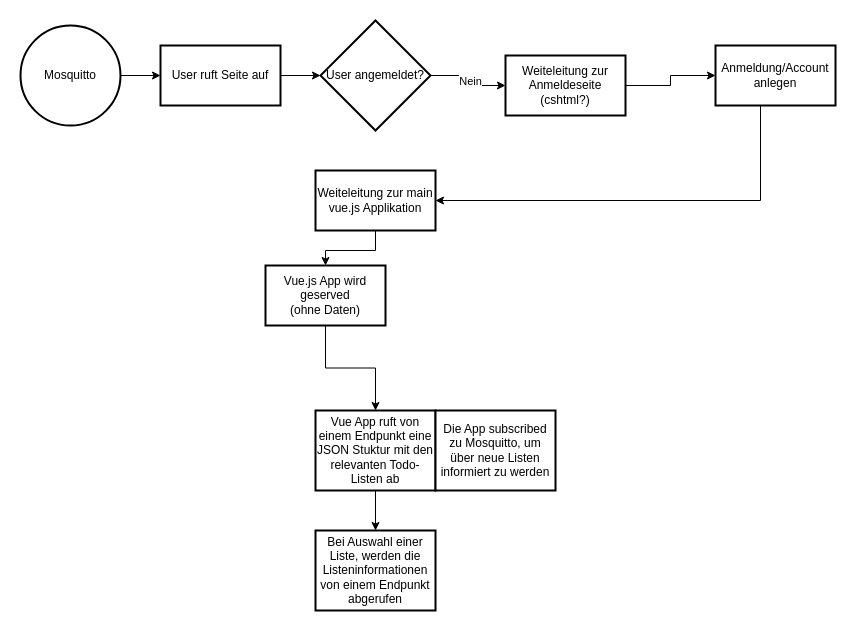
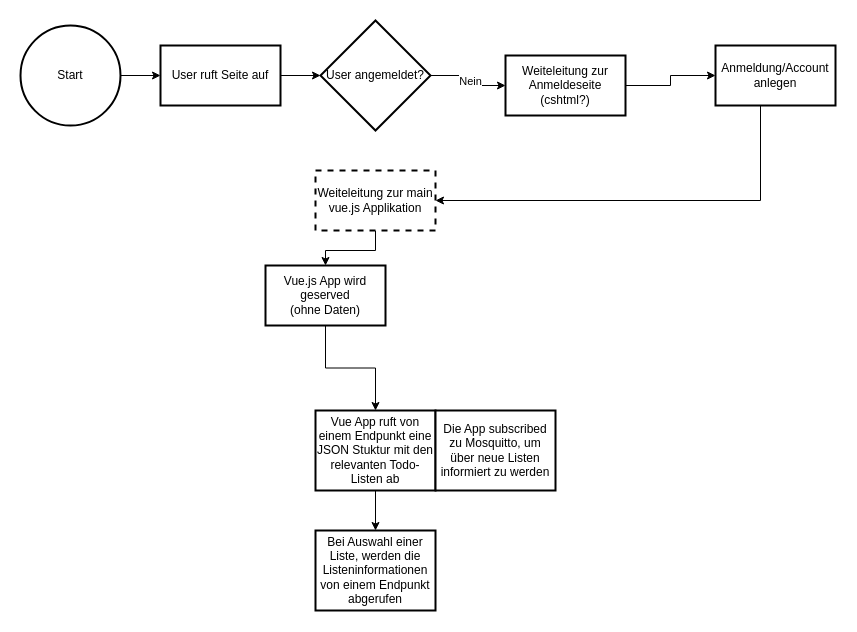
  <mxCell id="0" />
  <mxCell id="1" parent="0" />
  <mxCell id="2" value="" style="edgeStyle=orthogonalEdgeStyle;rounded=0;orthogonalLoop=1;jettySize=auto;html=1;" edge="1" parent="1" source="3" target="5"><mxGeometry relative="1" as="geometry" /></mxCell>
- <mxCell id="3" value="Mosquitto" style="strokeWidth=2;html=1;shape=mxgraph.flowchart.start_2;whiteSpace=wrap;" vertex="1" parent="1"><mxGeometry x="20" y="25" width="100" height="100" as="geometry" /></mxCell>
+ <mxCell id="3" value="Start" style="strokeWidth=2;html=1;shape=mxgraph.flowchart.start_2;whiteSpace=wrap;" vertex="1" parent="1"><mxGeometry x="20" y="25" width="100" height="100" as="geometry" /></mxCell>
  <mxCell id="4" value="" style="edgeStyle=orthogonalEdgeStyle;rounded=0;orthogonalLoop=1;jettySize=auto;html=1;" edge="1" parent="1" source="5" target="8"><mxGeometry relative="1" as="geometry" /></mxCell>
  <mxCell id="5" value="User ruft Seite auf" style="whiteSpace=wrap;html=1;strokeWidth=2;" vertex="1" parent="1"><mxGeometry x="160" y="45" width="120" height="60" as="geometry" /></mxCell>
  <mxCell id="6" value="" style="edgeStyle=orthogonalEdgeStyle;rounded=0;orthogonalLoop=1;jettySize=auto;html=1;" edge="1" parent="1" source="8" target="10"><mxGeometry relative="1" as="geometry" /></mxCell>
  <mxCell id="7" value="Nein" style="edgeLabel;html=1;align=center;verticalAlign=middle;resizable=0;points=[];" vertex="1" connectable="0" parent="6"><mxGeometry x="0.013" y="2" relative="1" as="geometry"><mxPoint as="offset" /></mxGeometry></mxCell>
  <mxCell id="8" value="User angemeldet?" style="rhombus;whiteSpace=wrap;html=1;strokeWidth=2;" vertex="1" parent="1"><mxGeometry x="320" y="20" width="110" height="110" as="geometry" /></mxCell>
  <mxCell id="9" value="" style="edgeStyle=orthogonalEdgeStyle;rounded=0;orthogonalLoop=1;jettySize=auto;html=1;" edge="1" parent="1" source="10" target="18"><mxGeometry relative="1" as="geometry" /></mxCell>
  <mxCell id="10" value="Weiteleitung zur Anmeldeseite (cshtml?)" style="whiteSpace=wrap;html=1;strokeWidth=2;" vertex="1" parent="1"><mxGeometry x="505" y="55" width="120" height="60" as="geometry" /></mxCell>
  <mxCell id="11" value="" style="edgeStyle=orthogonalEdgeStyle;rounded=0;orthogonalLoop=1;jettySize=auto;html=1;" edge="1" parent="1" source="12" target="14"><mxGeometry relative="1" as="geometry" /></mxCell>
- <mxCell id="12" value="Weiteleitung zur main vue.js Applikation" style="whiteSpace=wrap;html=1;strokeWidth=2;" vertex="1" parent="1"><mxGeometry x="315" y="170" width="120" height="60" as="geometry" /></mxCell>
+ <mxCell id="12" value="Weiteleitung zur main vue.js Applikation" style="whiteSpace=wrap;html=1;strokeWidth=2;dashed=1;" vertex="1" parent="1"><mxGeometry x="315" y="170" width="120" height="60" as="geometry" /></mxCell>
  <mxCell id="13" value="" style="edgeStyle=orthogonalEdgeStyle;rounded=0;orthogonalLoop=1;jettySize=auto;html=1;" edge="1" parent="1" source="14" target="16"><mxGeometry relative="1" as="geometry" /></mxCell>
  <mxCell id="14" value="Vue.js App wird geserved &lt;br&gt;(ohne Daten)" style="whiteSpace=wrap;html=1;strokeWidth=2;" vertex="1" parent="1"><mxGeometry x="265" y="265" width="120" height="60" as="geometry" /></mxCell>
  <mxCell id="15" value="" style="edgeStyle=orthogonalEdgeStyle;rounded=0;orthogonalLoop=1;jettySize=auto;html=1;" edge="1" parent="1" source="16" target="19"><mxGeometry relative="1" as="geometry" /></mxCell>
  <mxCell id="16" value="Vue App ruft von einem Endpunkt eine JSON Stuktur mit den relevanten Todo-Listen ab" style="whiteSpace=wrap;html=1;strokeWidth=2;" vertex="1" parent="1"><mxGeometry x="315" y="410" width="120" height="80" as="geometry" /></mxCell>
  <mxCell id="17" style="edgeStyle=orthogonalEdgeStyle;rounded=0;orthogonalLoop=1;jettySize=auto;html=1;entryX=1;entryY=0.5;entryDx=0;entryDy=0;" edge="1" parent="1" source="18" target="12"><mxGeometry relative="1" as="geometry"><Array as="points"><mxPoint x="760" y="200" /></Array></mxGeometry></mxCell>
  <mxCell id="18" value="Anmeldung/Account anlegen" style="whiteSpace=wrap;html=1;strokeWidth=2;" vertex="1" parent="1"><mxGeometry x="715" y="45" width="120" height="60" as="geometry" /></mxCell>
  <mxCell id="19" value="Bei Auswahl einer Liste, werden die Listeninformationen von einem Endpunkt abgerufen" style="whiteSpace=wrap;html=1;strokeWidth=2;" vertex="1" parent="1"><mxGeometry x="315" y="530" width="120" height="80" as="geometry" /></mxCell>
  <mxCell id="20" value="Die App subscribed zu Mosquitto, um über neue Listen informiert zu werden" style="whiteSpace=wrap;html=1;strokeWidth=2;" vertex="1" parent="1"><mxGeometry x="435" y="410" width="120" height="80" as="geometry" /></mxCell>
